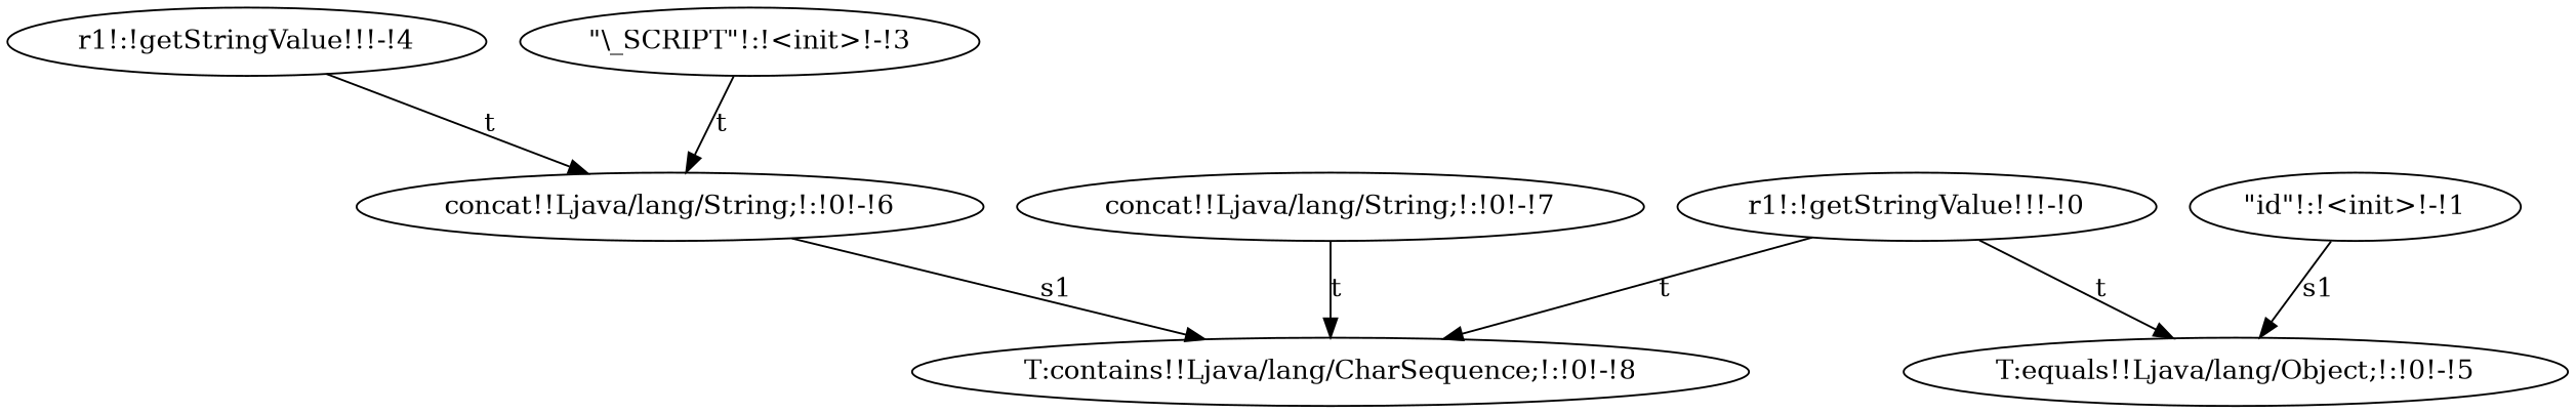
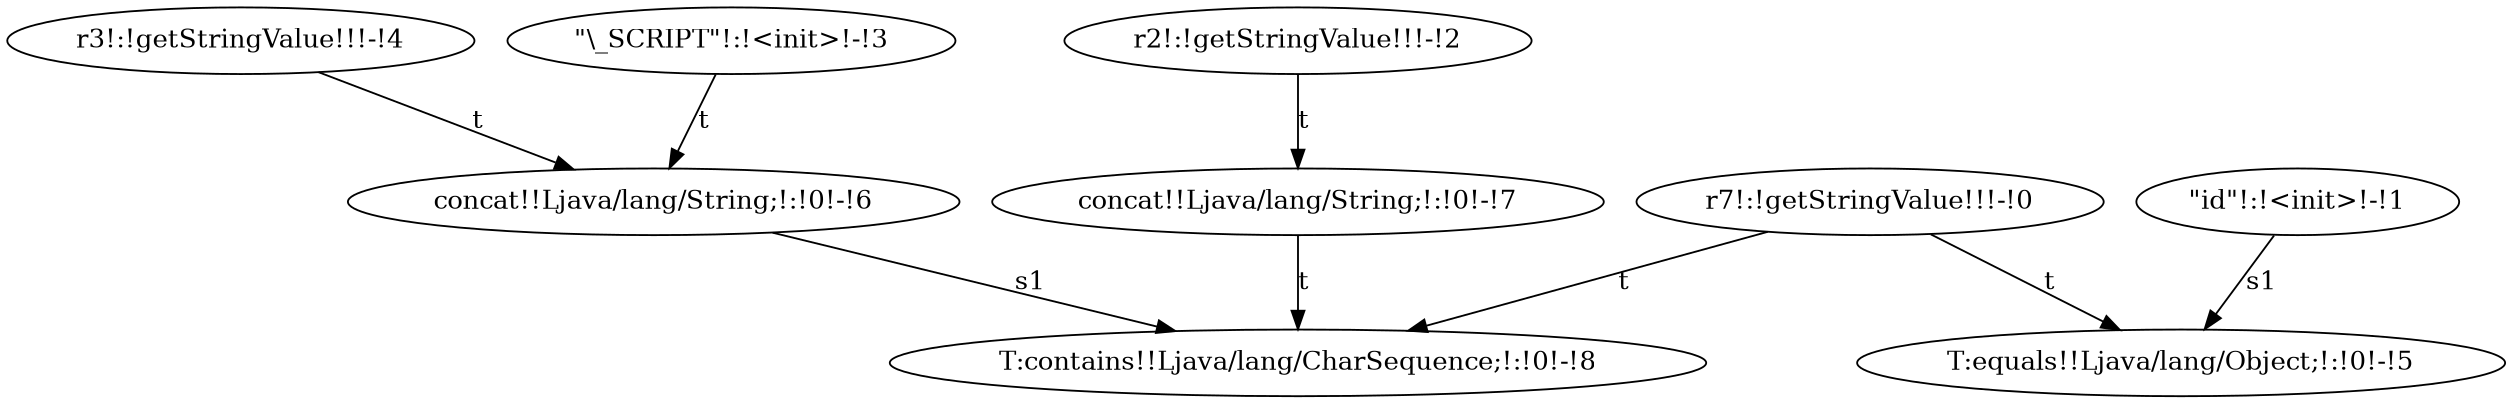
  digraph {
    n1 [label="concat!!Ljava/lang/String;!:!0!-!7"]
    n2 [label="T:contains!!Ljava/lang/CharSequence;!:!0!-!8"]
    n3 [label="\"\\_SCRIPT\"!:!<init>!-!3"]
    n4 [label="concat!!Ljava/lang/String;!:!0!-!6"]
-   n5 [label="r1!:!getStringValue!!!-!0"]
+   n5 [label="r7!:!getStringValue!!!-!0"]
    n6 [label="T:equals!!Ljava/lang/Object;!:!0!-!5"]
    n7 [label="\"id\"!:!<init>!-!1"]
-   n8 [label="r1!:!getStringValue!!!-!4"]
+   n8 [label="r3!:!getStringValue!!!-!4"]
+   n9 [label="r2!:!getStringValue!!!-!2"]
    n1 -> n2 [label=t]
    n3 -> n4 [label=t]
    n4 -> n2 [label=s1]
    n5 -> n2 [label=t]
    n5 -> n6 [label=t]
    n7 -> n6 [label=s1]
    n8 -> n4 [label=t]
+   n9 -> n1 [label=t]
  }
